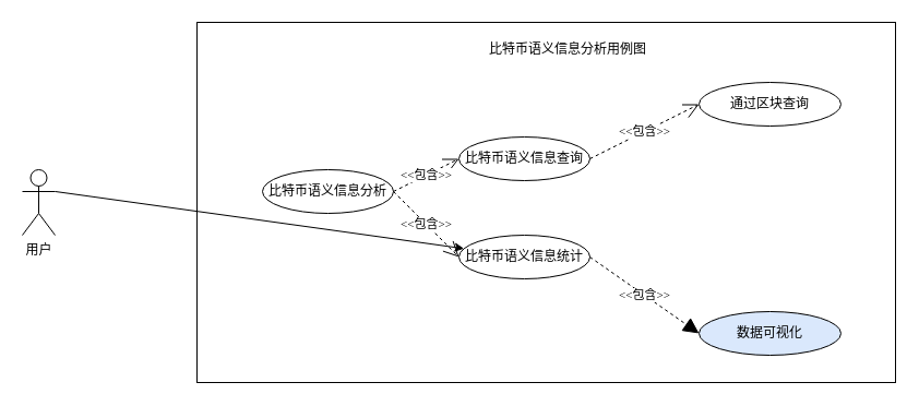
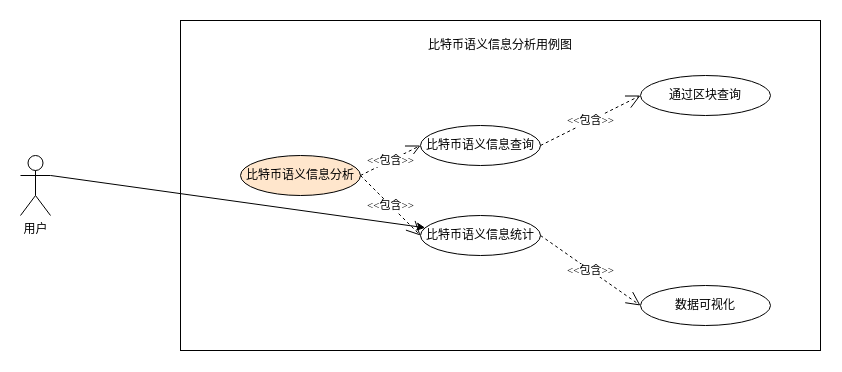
  <mxCell id="0" />
  <mxCell id="1" parent="0" />
  <mxCell id="2" value="" style="rounded=0;whiteSpace=wrap;html=1;fontFamily=Noto Serif SC;fontSource=https%3A%2F%2Ffonts.googleapis.com%2Fcss%3Ffamily%3DNoto%2BSerif%2BSC;" parent="1" vertex="1"><mxGeometry x="180" y="20" width="640" height="330" as="geometry" /></mxCell>
  <mxCell id="3" value="用户" style="shape=umlActor;verticalLabelPosition=bottom;verticalAlign=top;html=1;outlineConnect=0;fontFamily=Noto Serif SC;fontSource=https%3A%2F%2Ffonts.googleapis.com%2Fcss%3Ffamily%3DNoto%2BSerif%2BSC;" parent="1" vertex="1"><mxGeometry x="20" y="155" width="30" height="60" as="geometry" /></mxCell>
  <mxCell id="4" value="比特币语义信息查询" style="ellipse;whiteSpace=wrap;html=1;fontFamily=Noto Serif SC;fontSource=https%3A%2F%2Ffonts.googleapis.com%2Fcss%3Ffamily%3DNoto%2BSerif%2BSC;" parent="1" vertex="1"><mxGeometry x="420" y="125" width="120" height="40" as="geometry" /></mxCell>
  <mxCell id="5" value="比特币语义信息统计" style="ellipse;whiteSpace=wrap;html=1;fontFamily=Noto Serif SC;fontSource=https%3A%2F%2Ffonts.googleapis.com%2Fcss%3Ffamily%3DNoto%2BSerif%2BSC;" parent="1" vertex="1"><mxGeometry x="420" y="215" width="120" height="40" as="geometry" /></mxCell>
  <mxCell id="6" value="通过区块查询" style="ellipse;whiteSpace=wrap;html=1;fontFamily=Noto Serif SC;fontSource=https%3A%2F%2Ffonts.googleapis.com%2Fcss%3Ffamily%3DNoto%2BSerif%2BSC;" parent="1" vertex="1"><mxGeometry x="640" y="75" width="130" height="40" as="geometry" /></mxCell>
  <mxCell id="7" value="&amp;lt;&amp;lt;包含&amp;gt;&amp;gt;" style="endArrow=open;endSize=12;dashed=1;html=1;entryX=0;entryY=0.5;entryDx=0;entryDy=0;exitX=1;exitY=0.5;exitDx=0;exitDy=0;fontFamily=Noto Serif SC;fontSource=https%3A%2F%2Ffonts.googleapis.com%2Fcss%3Ffamily%3DNoto%2BSerif%2BSC;" parent="1" source="4" target="6" edge="1"><mxGeometry width="160" relative="1" as="geometry"><mxPoint x="389.996" y="175.002" as="sourcePoint" /><mxPoint x="586.608" y="216.718" as="targetPoint" /><Array as="points" /></mxGeometry></mxCell>
- <mxCell id="8" value="比特币语义信息分析用例图" style="text;html=1;strokeColor=none;fillColor=none;align=center;verticalAlign=middle;whiteSpace=wrap;rounded=0;fontFamily=Noto Serif SC;fontSource=https%3A%2F%2Ffonts.googleapis.com%2Fcss%3Ffamily%3DNoto%2BSerif%2BSC;" parent="1" vertex="1"><mxGeometry x="400" y="35" width="240" height="20" as="geometry" /></mxCell>
- <mxCell id="9" value="数据可视化" style="ellipse;whiteSpace=wrap;html=1;fontFamily=Noto Serif SC;fontSource=https%3A%2F%2Ffonts.googleapis.com%2Fcss%3Ffamily%3DNoto%2BSerif%2BSC;fillColor=#dae8fc;" parent="1" vertex="1"><mxGeometry x="640" y="285" width="130" height="40" as="geometry" /></mxCell>
- <mxCell id="10" value="&amp;lt;&amp;lt;包含&amp;gt;&amp;gt;" style="endArrow=block;endSize=12;dashed=1;html=1;entryX=0;entryY=0.5;entryDx=0;entryDy=0;exitX=1;exitY=0.5;exitDx=0;exitDy=0;fontFamily=Noto Serif SC;fontSource=https%3A%2F%2Ffonts.googleapis.com%2Fcss%3Ffamily%3DNoto%2BSerif%2BSC;" parent="1" source="5" target="9" edge="1"><mxGeometry width="160" relative="1" as="geometry"><mxPoint x="410" y="235" as="sourcePoint" /><mxPoint x="570" y="335" as="targetPoint" /><Array as="points" /></mxGeometry></mxCell>
- <mxCell id="11" value="比特币语义信息分析" style="ellipse;whiteSpace=wrap;html=1;fontFamily=Noto Serif SC;fontSource=https%3A%2F%2Ffonts.googleapis.com%2Fcss%3Ffamily%3DNoto%2BSerif%2BSC;" parent="1" vertex="1"><mxGeometry x="240" y="155" width="120" height="40" as="geometry" /></mxCell>
+ <mxCell id="8" value="比特币语义信息分析用例图" style="text;html=1;strokeColor=none;fillColor=none;align=center;verticalAlign=middle;whiteSpace=wrap;rounded=0;fontFamily=Noto Serif SC;fontSource=https%3A%2F%2Ffonts.googleapis.com%2Fcss%3Ffamily%3DNoto%2BSerif%2BSC;" parent="1" vertex="1"><mxGeometry x="380" y="35" width="240" height="20" as="geometry" /></mxCell>
+ <mxCell id="9" value="数据可视化" style="ellipse;whiteSpace=wrap;html=1;fontFamily=Noto Serif SC;fontSource=https%3A%2F%2Ffonts.googleapis.com%2Fcss%3Ffamily%3DNoto%2BSerif%2BSC;" parent="1" vertex="1"><mxGeometry x="640" y="285" width="130" height="40" as="geometry" /></mxCell>
+ <mxCell id="10" value="&amp;lt;&amp;lt;包含&amp;gt;&amp;gt;" style="endArrow=open;endSize=12;dashed=1;html=1;entryX=0;entryY=0.5;entryDx=0;entryDy=0;exitX=1;exitY=0.5;exitDx=0;exitDy=0;fontFamily=Noto Serif SC;fontSource=https%3A%2F%2Ffonts.googleapis.com%2Fcss%3Ffamily%3DNoto%2BSerif%2BSC;" parent="1" source="5" target="9" edge="1"><mxGeometry width="160" relative="1" as="geometry"><mxPoint x="410" y="235" as="sourcePoint" /><mxPoint x="570" y="335" as="targetPoint" /><Array as="points" /></mxGeometry></mxCell>
+ <mxCell id="11" value="比特币语义信息分析" style="ellipse;whiteSpace=wrap;html=1;fontFamily=Noto Serif SC;fontSource=https%3A%2F%2Ffonts.googleapis.com%2Fcss%3Ffamily%3DNoto%2BSerif%2BSC;fillColor=#ffe6cc;" parent="1" vertex="1"><mxGeometry x="240" y="155" width="120" height="40" as="geometry" /></mxCell>
  <mxCell id="12" value="" style="endArrow=classic;html=1;exitX=1;exitY=0.333;exitDx=0;exitDy=0;exitPerimeter=0;fontFamily=Noto Serif SC;fontSource=https%3A%2F%2Ffonts.googleapis.com%2Fcss%3Ffamily%3DNoto%2BSerif%2BSC;" parent="1" source="3" target="5" edge="1"><mxGeometry width="50" height="50" relative="1" as="geometry"><mxPoint x="140" y="285" as="sourcePoint" /><mxPoint x="200" y="205" as="targetPoint" /></mxGeometry></mxCell>
  <mxCell id="13" value="&amp;lt;&amp;lt;包含&amp;gt;&amp;gt;" style="endArrow=open;endSize=12;dashed=1;html=1;entryX=0;entryY=0.5;entryDx=0;entryDy=0;exitX=1;exitY=0.5;exitDx=0;exitDy=0;fontFamily=Noto Serif SC;fontSource=https%3A%2F%2Ffonts.googleapis.com%2Fcss%3Ffamily%3DNoto%2BSerif%2BSC;" parent="1" source="11" target="4" edge="1"><mxGeometry width="160" relative="1" as="geometry"><mxPoint x="380" y="25" as="sourcePoint" /><mxPoint x="430" y="-25" as="targetPoint" /><Array as="points" /></mxGeometry></mxCell>
  <mxCell id="14" value="&amp;lt;&amp;lt;包含&amp;gt;&amp;gt;" style="endArrow=open;endSize=12;dashed=1;html=1;entryX=0;entryY=0.5;entryDx=0;entryDy=0;exitX=1;exitY=0.5;exitDx=0;exitDy=0;fontFamily=Noto Serif SC;fontSource=https%3A%2F%2Ffonts.googleapis.com%2Fcss%3Ffamily%3DNoto%2BSerif%2BSC;" parent="1" source="11" target="5" edge="1"><mxGeometry width="160" relative="1" as="geometry"><mxPoint x="390" y="35" as="sourcePoint" /><mxPoint x="440" y="-15" as="targetPoint" /><Array as="points" /></mxGeometry></mxCell>
